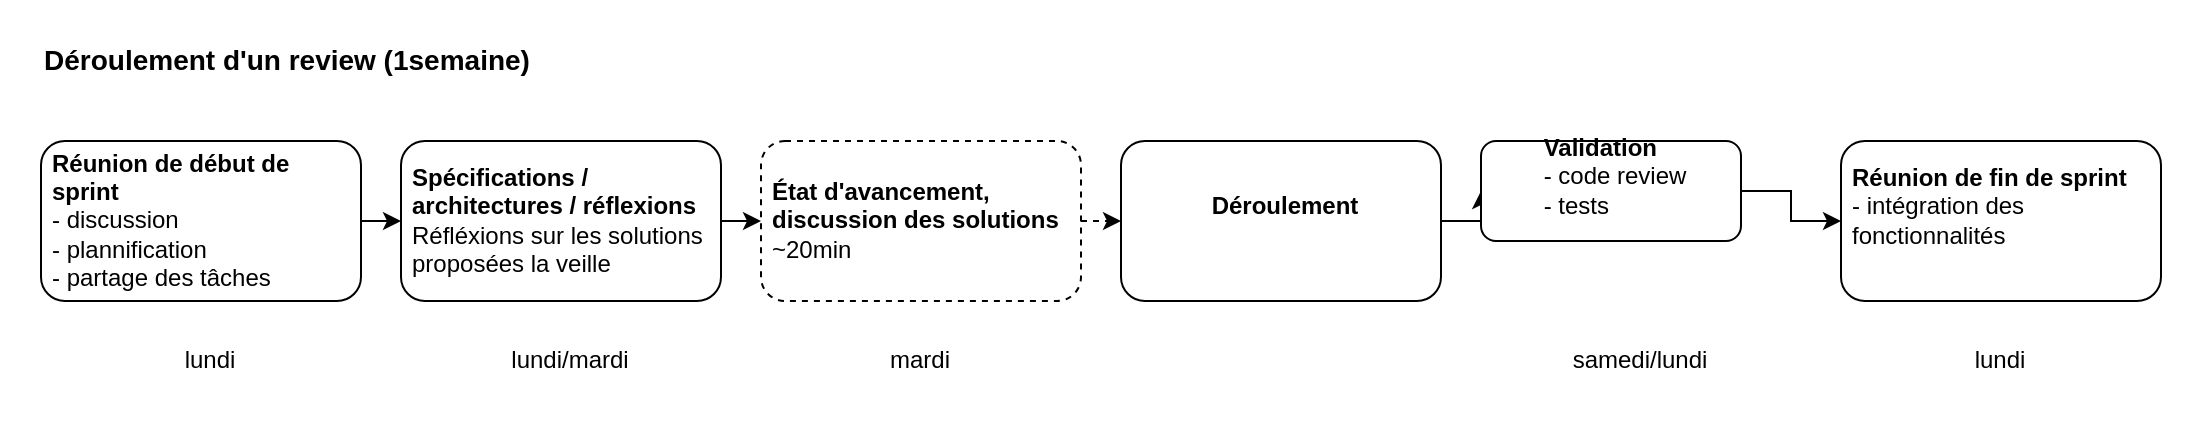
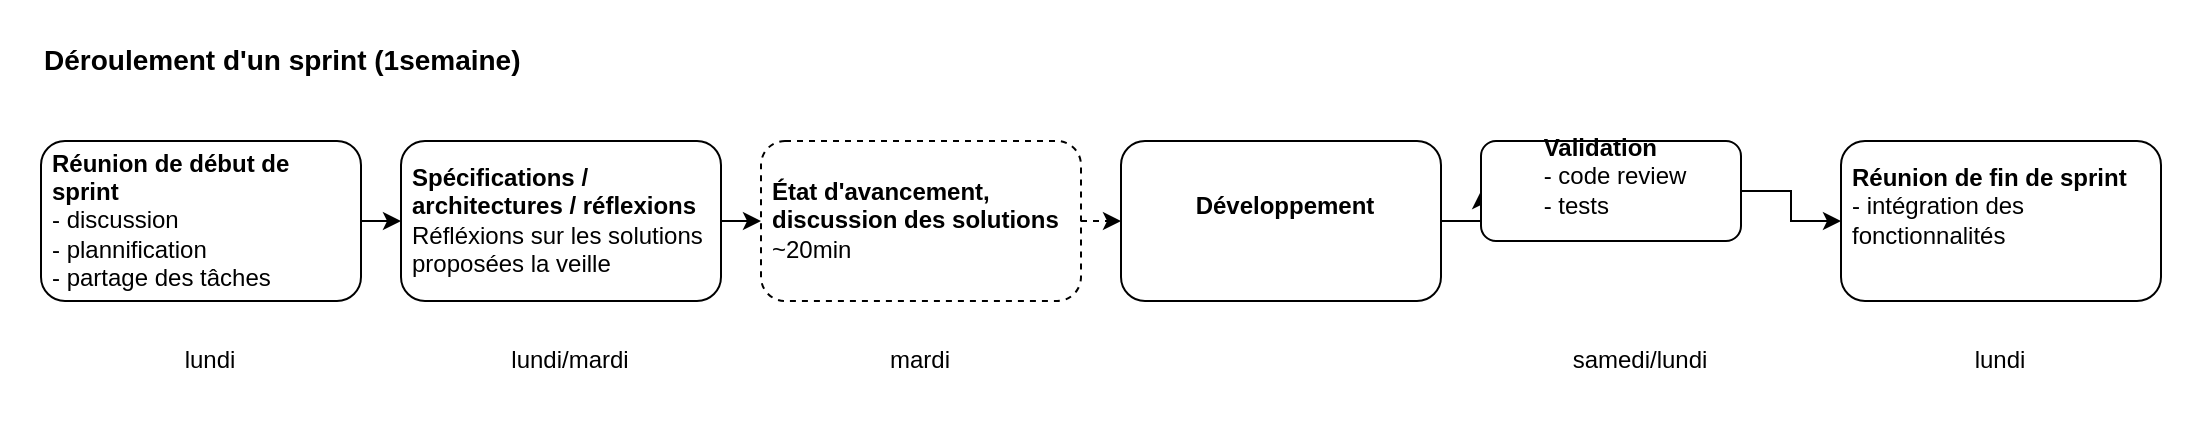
  <mxCell id="0" />
  <mxCell id="1" parent="0" />
  <mxCell id="2" value="&lt;div style=&quot;text-align: left&quot;&gt;&lt;b&gt;Réunion de début de sprint&lt;/b&gt;&lt;/div&gt;&lt;div style=&quot;text-align: left&quot;&gt;&lt;span&gt;- discussion&lt;br&gt;- plannification&lt;/span&gt;&lt;/div&gt;&lt;div style=&quot;text-align: left&quot;&gt;&lt;span&gt;- partage des tâches&lt;/span&gt;&lt;/div&gt;" style="rounded=1;whiteSpace=wrap;html=1;spacingLeft=5;" vertex="1" parent="1"><mxGeometry x="20" y="70" width="160" height="80" as="geometry" /></mxCell>
  <mxCell id="3" style="edgeStyle=orthogonalEdgeStyle;rounded=0;orthogonalLoop=1;jettySize=auto;html=1;exitX=1;exitY=0.5;exitDx=0;exitDy=0;entryX=0;entryY=0.5;entryDx=0;entryDy=0;" edge="1" parent="1" source="4" target="8"><mxGeometry relative="1" as="geometry" /></mxCell>
  <mxCell id="4" value="&lt;div style=&quot;text-align: left&quot;&gt;&lt;b&gt;Spécifications / architectures / réflexions&amp;nbsp;&lt;/b&gt;&lt;/div&gt;&lt;div style=&quot;text-align: left&quot;&gt;Réfléxions sur les solutions proposées la veille&lt;/div&gt;" style="rounded=1;whiteSpace=wrap;html=1;spacingLeft=5;" vertex="1" parent="1"><mxGeometry x="200" y="70" width="160" height="80" as="geometry" /></mxCell>
  <mxCell id="5" value="lundi" style="text;html=1;strokeColor=none;fillColor=none;align=center;verticalAlign=middle;whiteSpace=wrap;rounded=0;" vertex="1" parent="1"><mxGeometry x="85" y="170" width="40" height="20" as="geometry" /></mxCell>
  <mxCell id="6" value="lundi/mardi" style="text;html=1;strokeColor=none;fillColor=none;align=center;verticalAlign=middle;whiteSpace=wrap;rounded=0;" vertex="1" parent="1"><mxGeometry x="265" y="170" width="40" height="20" as="geometry" /></mxCell>
  <mxCell id="7" style="edgeStyle=orthogonalEdgeStyle;rounded=0;orthogonalLoop=1;jettySize=auto;html=1;exitX=1;exitY=0.5;exitDx=0;exitDy=0;entryX=0;entryY=0.5;entryDx=0;entryDy=0;dashed=1;" edge="1" parent="1" source="8" target="11"><mxGeometry relative="1" as="geometry" /></mxCell>
  <mxCell id="8" value="&lt;div style=&quot;text-align: left&quot;&gt;&lt;b&gt;État d'avancement, discussion des solutions&lt;/b&gt;&lt;/div&gt;&lt;div style=&quot;text-align: left&quot;&gt;~20min&lt;/div&gt;" style="rounded=1;whiteSpace=wrap;html=1;spacingLeft=5;dashed=1;" vertex="1" parent="1"><mxGeometry x="380" y="70" width="160" height="80" as="geometry" /></mxCell>
  <mxCell id="9" value="mardi" style="text;html=1;strokeColor=none;fillColor=none;align=center;verticalAlign=middle;whiteSpace=wrap;rounded=0;" vertex="1" parent="1"><mxGeometry x="440" y="170" width="40" height="20" as="geometry" /></mxCell>
  <mxCell id="10" style="edgeStyle=orthogonalEdgeStyle;rounded=0;orthogonalLoop=1;jettySize=auto;html=1;exitX=1;exitY=0.5;exitDx=0;exitDy=0;entryX=0;entryY=0.5;entryDx=0;entryDy=0;" edge="1" parent="1" source="11" target="13"><mxGeometry relative="1" as="geometry" /></mxCell>
- <mxCell id="11" value="&lt;div style=&quot;text-align: left&quot;&gt;&lt;b&gt;Déroulement&lt;/b&gt;&lt;/div&gt;&lt;div style=&quot;text-align: left&quot;&gt;&lt;br&gt;&lt;/div&gt;" style="rounded=1;whiteSpace=wrap;html=1;spacingLeft=5;" vertex="1" parent="1"><mxGeometry x="560" y="70" width="160" height="80" as="geometry" /></mxCell>
+ <mxCell id="11" value="&lt;div style=&quot;text-align: left&quot;&gt;&lt;b&gt;Développement&lt;/b&gt;&lt;/div&gt;&lt;div style=&quot;text-align: left&quot;&gt;&lt;br&gt;&lt;/div&gt;" style="rounded=1;whiteSpace=wrap;html=1;spacingLeft=5;" vertex="1" parent="1"><mxGeometry x="560" y="70" width="160" height="80" as="geometry" /></mxCell>
  <mxCell id="12" style="edgeStyle=orthogonalEdgeStyle;rounded=0;orthogonalLoop=1;jettySize=auto;html=1;exitX=1;exitY=0.5;exitDx=0;exitDy=0;entryX=0;entryY=0.5;entryDx=0;entryDy=0;" edge="1" parent="1" source="13" target="14"><mxGeometry relative="1" as="geometry" /></mxCell>
  <mxCell id="13" value="&lt;div&gt;&lt;div style=&quot;text-align: left&quot;&gt;&lt;b&gt;Validation&lt;/b&gt;&lt;/div&gt;&lt;div style=&quot;text-align: left&quot;&gt;&lt;span&gt;- code review&lt;/span&gt;&lt;/div&gt;&lt;div style=&quot;text-align: left&quot;&gt;&lt;span&gt;- tests&lt;/span&gt;&lt;/div&gt;&lt;/div&gt;&lt;div style=&quot;text-align: left&quot;&gt;&lt;br&gt;&lt;/div&gt;" style="rounded=1;whiteSpace=wrap;html=1;spacingLeft=5;" vertex="1" parent="1"><mxGeometry x="740" y="70" width="130" height="50" as="geometry" /></mxCell>
  <mxCell id="14" value="&lt;div&gt;&lt;div style=&quot;text-align: left&quot;&gt;&lt;b&gt;Réunion de fin de sprint&lt;/b&gt;&lt;/div&gt;&lt;div style=&quot;text-align: left&quot;&gt;&lt;span&gt;- intégration des fonctionnalités&lt;/span&gt;&lt;/div&gt;&lt;/div&gt;&lt;div style=&quot;text-align: left&quot;&gt;&lt;br&gt;&lt;/div&gt;" style="rounded=1;whiteSpace=wrap;html=1;spacingLeft=5;" vertex="1" parent="1"><mxGeometry x="920" y="70" width="160" height="80" as="geometry" /></mxCell>
  <mxCell id="15" value="" style="endArrow=classic;html=1;entryX=0;entryY=0.5;entryDx=0;entryDy=0;exitX=1;exitY=0.5;exitDx=0;exitDy=0;" edge="1" parent="1" source="2" target="4"><mxGeometry width="50" height="50" relative="1" as="geometry"><mxPoint x="20" y="260" as="sourcePoint" /><mxPoint x="70" y="210" as="targetPoint" /></mxGeometry></mxCell>
  <mxCell id="16" value="lundi" style="text;html=1;strokeColor=none;fillColor=none;align=center;verticalAlign=middle;whiteSpace=wrap;rounded=0;" vertex="1" parent="1"><mxGeometry x="980" y="170" width="40" height="20" as="geometry" /></mxCell>
  <mxCell id="17" value="samedi/lundi" style="text;html=1;strokeColor=none;fillColor=none;align=center;verticalAlign=middle;whiteSpace=wrap;rounded=0;" vertex="1" parent="1"><mxGeometry x="800" y="170" width="40" height="20" as="geometry" /></mxCell>
- <mxCell id="18" value="Déroulement d'un review (1semaine)" style="text;html=1;strokeColor=none;fillColor=none;align=left;verticalAlign=middle;whiteSpace=wrap;rounded=0;fontStyle=1;fontSize=14;" vertex="1" parent="1"><mxGeometry x="20" y="20" width="290" height="20" as="geometry" /></mxCell>
+ <mxCell id="18" value="Déroulement d'un sprint (1semaine)" style="text;html=1;strokeColor=none;fillColor=none;align=left;verticalAlign=middle;whiteSpace=wrap;rounded=0;fontStyle=1;fontSize=14;" vertex="1" parent="1"><mxGeometry x="20" y="20" width="290" height="20" as="geometry" /></mxCell>
